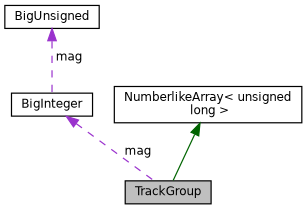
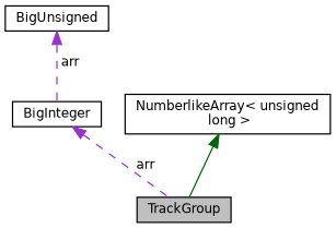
  digraph {
    node [color=black fillcolor=white fontname=Helvetica fontsize=10 shape=record style=filled]
    edge [color=darkorchid3 dir=back fontname=Helvetica fontsize=10 labelfontname=Helvetica labelfontsize=10 style=dashed]
    n1 [fillcolor=grey75 fontcolor=black height=0.2 label=TrackGroup width=0.4]
    n2 [height=0.2 label=BigInteger width=0.4]
    n3 [height=0.2 label=BigUnsigned width=0.4]
    n4 [height=0.2 label="NumberlikeArray\< unsigned\l long \>" width=0.4]
-   n2 -> n1 [label=" mag"]
-   n3 -> n2 [label=" mag"]
+   n2 -> n1 [label=" arr"]
+   n3 -> n2 [label=" arr"]
    n4 -> n1 [color=darkgreen style=solid]
  }
